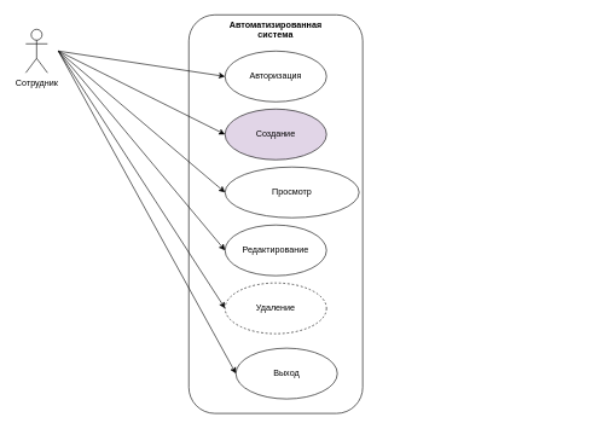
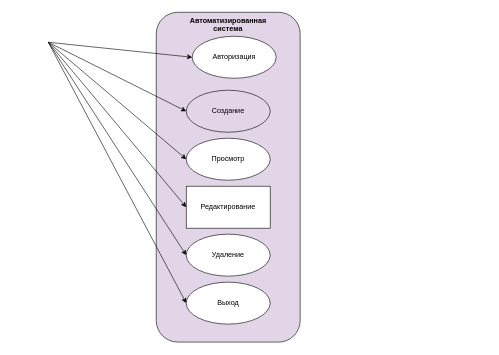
  <mxCell id="0" />
  <mxCell id="1" parent="0" />
- <mxCell id="2" value="&lt;b&gt;Автоматизированная&lt;br&gt;система&lt;/b&gt;" style="rounded=1;whiteSpace=wrap;html=1;verticalAlign=top;" parent="1" vertex="1"><mxGeometry x="260" y="20" width="240" height="550" as="geometry" /></mxCell>
+ <mxCell id="2" value="&lt;b&gt;Автоматизированная&lt;br&gt;система&lt;/b&gt;" style="rounded=1;whiteSpace=wrap;html=1;verticalAlign=top;fillColor=#e1d5e7;" parent="1" vertex="1"><mxGeometry x="260" y="20" width="240" height="550" as="geometry" /></mxCell>
  <mxCell id="3" style="edgeStyle=none;rounded=0;orthogonalLoop=1;jettySize=auto;html=1;exitX=1;exitY=0.5;exitDx=0;exitDy=0;entryX=0;entryY=0.5;entryDx=0;entryDy=0;" parent="1" source="9" target="16" edge="1"><mxGeometry relative="1" as="geometry" /></mxCell>
  <mxCell id="4" style="edgeStyle=none;rounded=0;orthogonalLoop=1;jettySize=auto;html=1;exitX=1;exitY=0.5;exitDx=0;exitDy=0;entryX=0;entryY=0.5;entryDx=0;entryDy=0;" parent="1" source="9" target="10" edge="1"><mxGeometry relative="1" as="geometry" /></mxCell>
  <mxCell id="5" style="edgeStyle=none;rounded=0;orthogonalLoop=1;jettySize=auto;html=1;exitX=1;exitY=0.5;exitDx=0;exitDy=0;entryX=0;entryY=0.5;entryDx=0;entryDy=0;" parent="1" source="9" target="11" edge="1"><mxGeometry relative="1" as="geometry" /></mxCell>
  <mxCell id="6" style="edgeStyle=none;rounded=0;orthogonalLoop=1;jettySize=auto;html=1;exitX=1;exitY=0.5;exitDx=0;exitDy=0;entryX=0;entryY=0.5;entryDx=0;entryDy=0;" parent="1" source="9" target="12" edge="1"><mxGeometry relative="1" as="geometry" /></mxCell>
  <mxCell id="7" style="edgeStyle=none;rounded=0;orthogonalLoop=1;jettySize=auto;html=1;exitX=1;exitY=0.5;exitDx=0;exitDy=0;entryX=0;entryY=0.5;entryDx=0;entryDy=0;" parent="1" source="9" target="15" edge="1"><mxGeometry relative="1" as="geometry" /></mxCell>
  <mxCell id="8" style="edgeStyle=none;rounded=0;orthogonalLoop=1;jettySize=auto;html=1;exitX=1;exitY=0.5;exitDx=0;exitDy=0;entryX=0;entryY=0.5;entryDx=0;entryDy=0;" parent="1" source="9" target="13" edge="1"><mxGeometry relative="1" as="geometry" /></mxCell>
  <mxCell id="9" value="" style="rounded=0;whiteSpace=wrap;html=1;strokeColor=none;fillColor=none;" parent="1" vertex="1"><mxGeometry x="20" y="20" width="60" height="100" as="geometry" /></mxCell>
  <mxCell id="10" value="Создание" style="ellipse;whiteSpace=wrap;html=1;fillColor=#e1d5e7;" parent="1" vertex="1"><mxGeometry x="310" y="150" width="140" height="70" as="geometry" /></mxCell>
- <mxCell id="11" value="Просмотр" style="ellipse;whiteSpace=wrap;html=1;" parent="1" vertex="1"><mxGeometry x="310" y="230" width="185" height="70" as="geometry" /></mxCell>
- <mxCell id="12" value="Редактирование" style="ellipse;whiteSpace=wrap;html=1;" parent="1" vertex="1"><mxGeometry x="310" y="310" width="140" height="70" as="geometry" /></mxCell>
- <mxCell id="13" value="Выход" style="ellipse;whiteSpace=wrap;html=1;" parent="1" vertex="1"><mxGeometry x="325" y="480" width="140" height="70" as="geometry" /></mxCell>
- <mxCell id="14" value="Сотрудник" style="shape=umlActor;verticalLabelPosition=bottom;verticalAlign=top;html=1;outlineConnect=0;" parent="1" vertex="1"><mxGeometry x="35" y="40" width="30" height="60" as="geometry" /></mxCell>
- <mxCell id="15" value="Удаление" style="ellipse;whiteSpace=wrap;html=1;dashed=1;" parent="1" vertex="1"><mxGeometry x="310" y="390" width="140" height="70" as="geometry" /></mxCell>
- <mxCell id="16" value="Авторизация" style="ellipse;whiteSpace=wrap;html=1;" parent="1" vertex="1"><mxGeometry x="310" y="70" width="140" height="70" as="geometry" /></mxCell>
+ <mxCell id="11" value="Просмотр" style="ellipse;whiteSpace=wrap;html=1;" parent="1" vertex="1"><mxGeometry x="310" y="230" width="140" height="70" as="geometry" /></mxCell>
+ <mxCell id="12" value="Редактирование" style="whiteSpace=wrap;html=1;rounded=0;" parent="1" vertex="1"><mxGeometry x="310" y="310" width="140" height="70" as="geometry" /></mxCell>
+ <mxCell id="13" value="Выход" style="ellipse;whiteSpace=wrap;html=1;" parent="1" vertex="1"><mxGeometry x="310" y="470" width="140" height="70" as="geometry" /></mxCell>
+ <mxCell id="15" value="Удаление" style="ellipse;whiteSpace=wrap;html=1;" parent="1" vertex="1"><mxGeometry x="310" y="390" width="140" height="70" as="geometry" /></mxCell>
+ <mxCell id="16" value="Авторизация" style="ellipse;whiteSpace=wrap;html=1;" parent="1" vertex="1"><mxGeometry x="320" y="60" width="140" height="70" as="geometry" /></mxCell>
  <mxCell id="17" style="edgeStyle=none;rounded=0;orthogonalLoop=1;jettySize=auto;html=1;exitX=1;exitY=0.5;exitDx=0;exitDy=0;dashed=1;" parent="1" edge="1"><mxGeometry relative="1" as="geometry"><mxPoint x="810" y="360" as="sourcePoint" /><mxPoint x="810" y="360" as="targetPoint" /></mxGeometry></mxCell>
